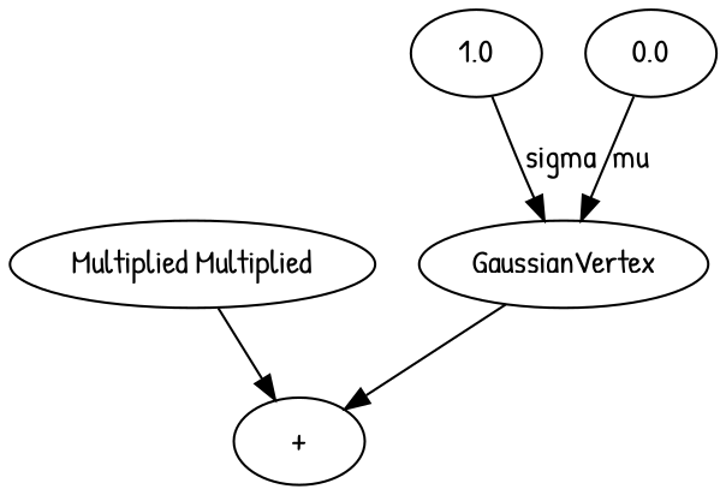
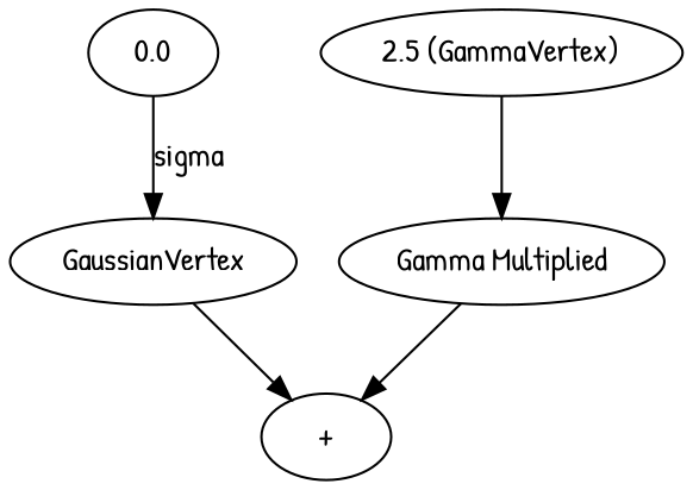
  digraph {
    fontname="Patrick Hand"
    node [fontname="Patrick Hand"]
    edge [fontname="Patrick Hand"]
-   n1 [label="Multiplied Multiplied"]
+   n1 [label="Gamma Multiplied"]
    n2 [label="+"]
-   n3 [label=1.0]
    n4 [label=GaussianVertex]
+   n5 [label="2.5 (GammaVertex)"]
    n6 [label=0.0]
    n1 -> n2
-   n3 -> n4 [label=sigma]
    n4 -> n2
-   n6 -> n4 [label=mu]
+   n5 -> n1
+   n6 -> n4 [label=sigma]
  }
